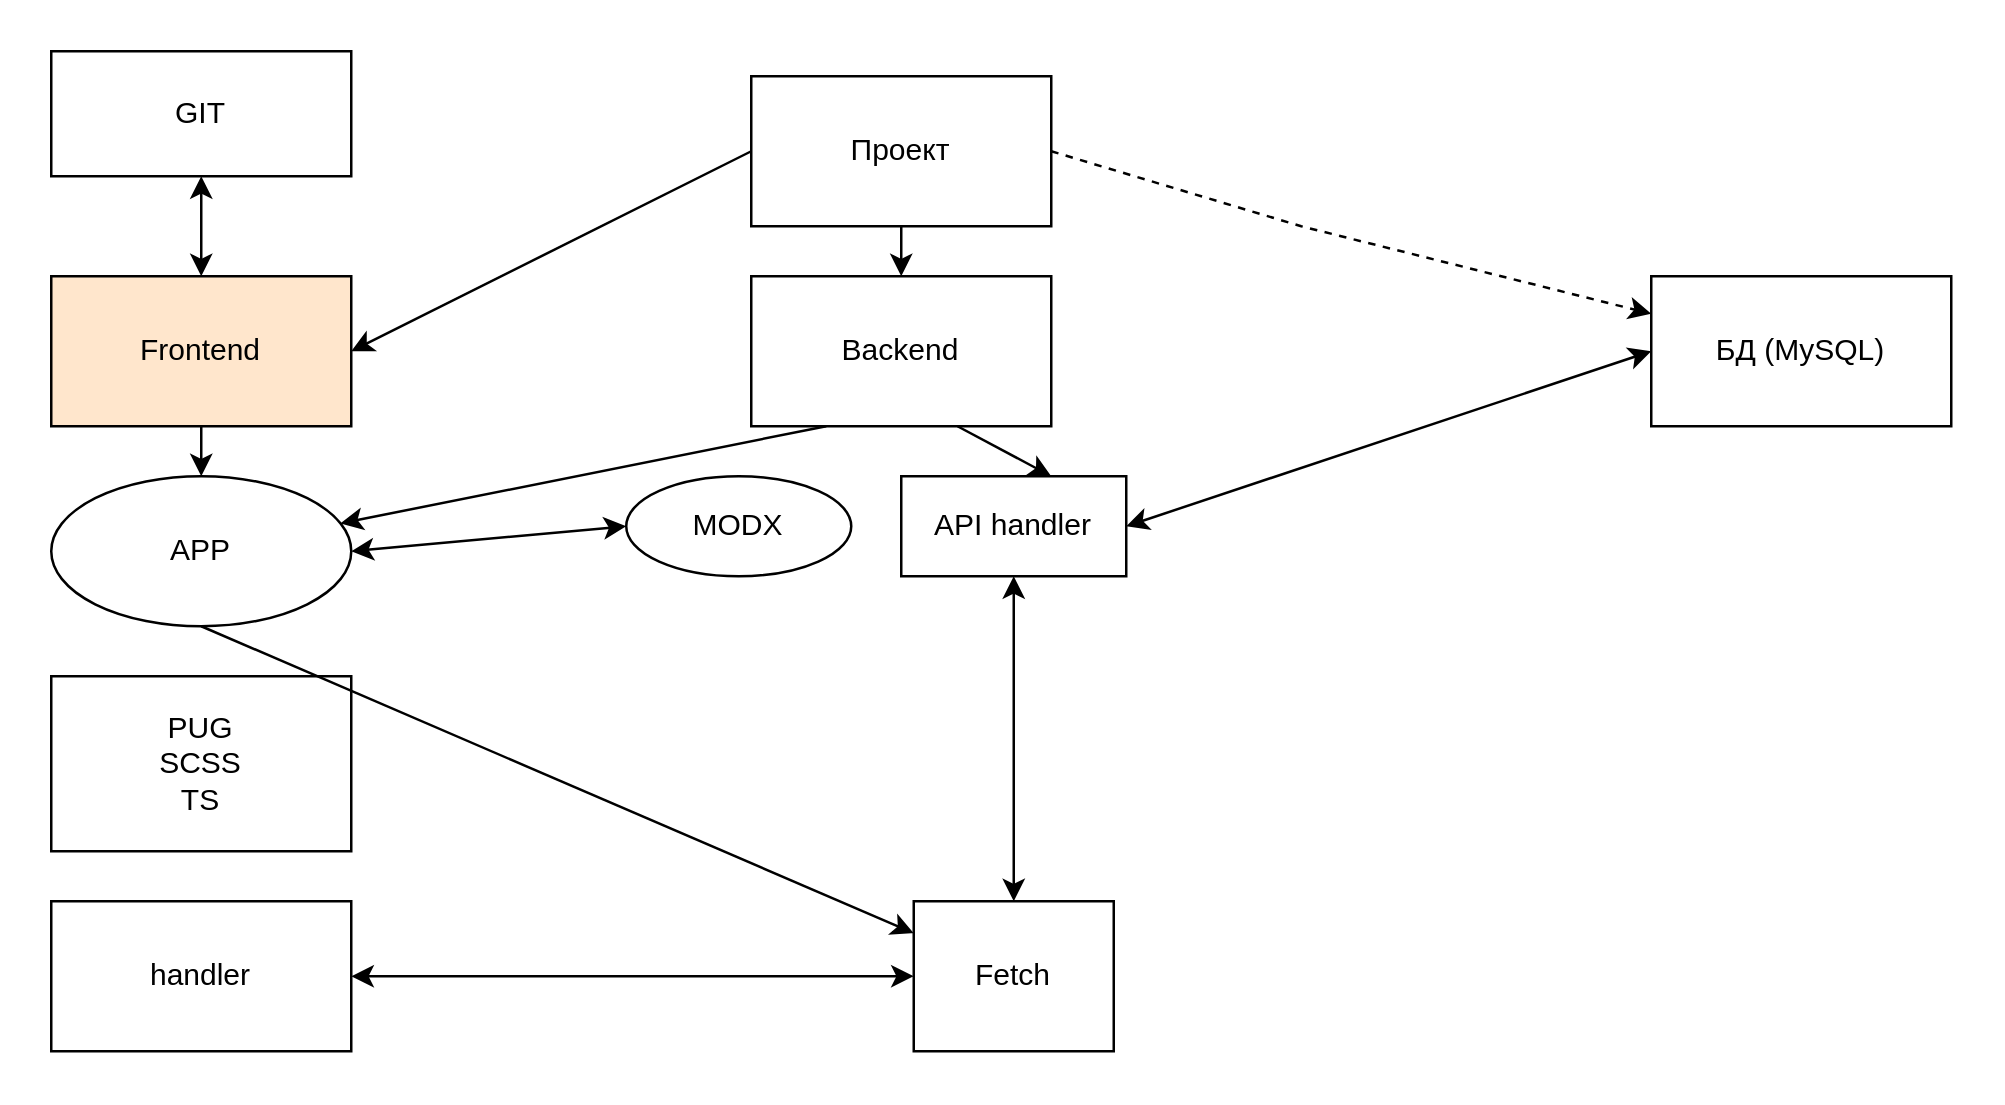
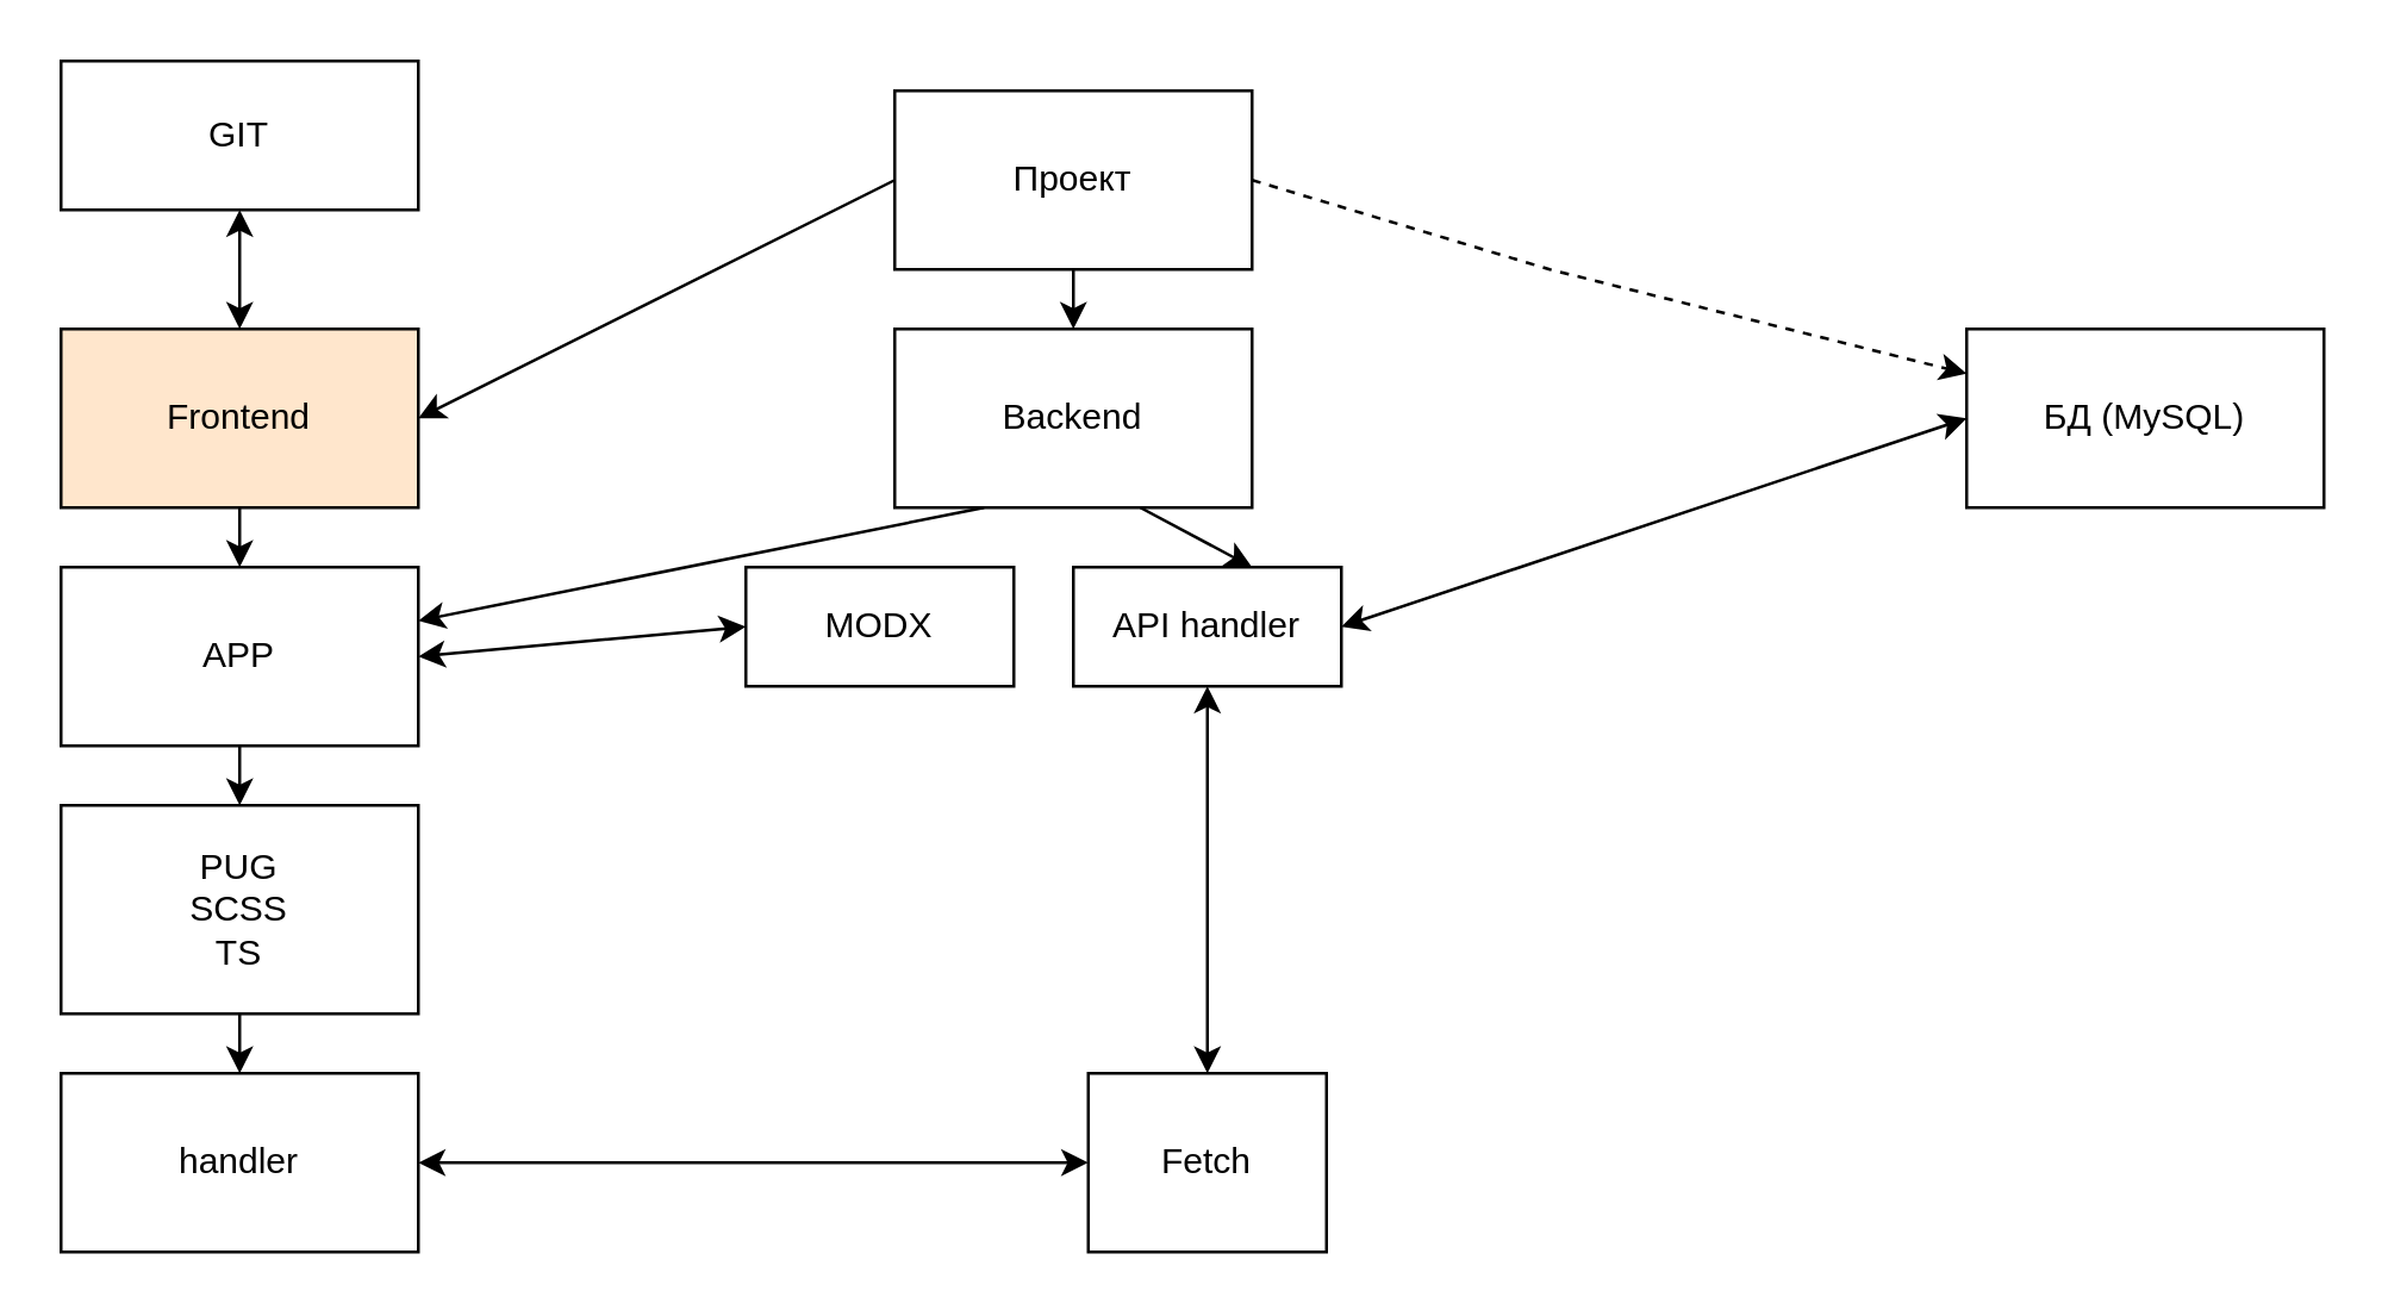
  <mxCell id="0" />
  <mxCell id="1" parent="0" />
  <mxCell id="2" value="Проект" style="rounded=0;whiteSpace=wrap;html=1;" vertex="1" parent="1"><mxGeometry x="300" y="30" width="120" height="60" as="geometry" /></mxCell>
  <mxCell id="3" value="Frontend" style="rounded=0;whiteSpace=wrap;html=1;fillColor=#ffe6cc;" vertex="1" parent="1"><mxGeometry x="20" y="110" width="120" height="60" as="geometry" /></mxCell>
  <mxCell id="4" value="БД (MySQL)" style="rounded=0;whiteSpace=wrap;html=1;" vertex="1" parent="1"><mxGeometry x="660" y="110" width="120" height="60" as="geometry" /></mxCell>
  <mxCell id="5" value="Backend" style="rounded=0;whiteSpace=wrap;html=1;" vertex="1" parent="1"><mxGeometry x="300" y="110" width="120" height="60" as="geometry" /></mxCell>
- <mxCell id="6" value="APP" style="ellipse;whiteSpace=wrap;html=1;" vertex="1" parent="1"><mxGeometry x="20" y="190" width="120" height="60" as="geometry" /></mxCell>
+ <mxCell id="6" value="APP" style="rounded=0;whiteSpace=wrap;html=1;" vertex="1" parent="1"><mxGeometry x="20" y="190" width="120" height="60" as="geometry" /></mxCell>
  <mxCell id="7" value="PUG&lt;br&gt;SCSS&lt;br&gt;TS" style="rounded=0;whiteSpace=wrap;html=1;" vertex="1" parent="1"><mxGeometry x="20" y="270" width="120" height="70" as="geometry" /></mxCell>
  <mxCell id="8" value="Fetch" style="rounded=0;whiteSpace=wrap;html=1;" vertex="1" parent="1"><mxGeometry x="365" y="360" width="80" height="60" as="geometry" /></mxCell>
  <mxCell id="9" style="edgeStyle=orthogonalEdgeStyle;rounded=0;orthogonalLoop=1;jettySize=auto;html=1;exitX=0.5;exitY=1;exitDx=0;exitDy=0;" edge="1" parent="1" source="7" target="7"><mxGeometry relative="1" as="geometry" /></mxCell>
- <mxCell id="10" value="MODX" style="ellipse;whiteSpace=wrap;html=1;" vertex="1" parent="1"><mxGeometry x="250" y="190" width="90" height="40" as="geometry" /></mxCell>
+ <mxCell id="10" value="MODX" style="rounded=0;whiteSpace=wrap;html=1;" vertex="1" parent="1"><mxGeometry x="250" y="190" width="90" height="40" as="geometry" /></mxCell>
  <mxCell id="11" value="API handler" style="rounded=0;whiteSpace=wrap;html=1;" vertex="1" parent="1"><mxGeometry x="360" y="190" width="90" height="40" as="geometry" /></mxCell>
  <mxCell id="12" value="" style="endArrow=classic;startArrow=classic;html=1;rounded=0;exitX=0.5;exitY=0;exitDx=0;exitDy=0;entryX=0.5;entryY=1;entryDx=0;entryDy=0;" edge="1" parent="1" source="8" target="11"><mxGeometry width="50" height="50" relative="1" as="geometry"><mxPoint x="220" y="310" as="sourcePoint" /><mxPoint x="270" y="260" as="targetPoint" /></mxGeometry></mxCell>
  <mxCell id="13" value="" style="endArrow=classic;startArrow=classic;html=1;rounded=0;exitX=1;exitY=0.5;exitDx=0;exitDy=0;entryX=0;entryY=0.5;entryDx=0;entryDy=0;" edge="1" parent="1" source="11" target="4"><mxGeometry width="50" height="50" relative="1" as="geometry"><mxPoint x="540" y="230" as="sourcePoint" /><mxPoint x="590" y="180" as="targetPoint" /></mxGeometry></mxCell>
  <mxCell id="14" value="" style="endArrow=classic;html=1;rounded=0;exitX=0;exitY=0.5;exitDx=0;exitDy=0;entryX=1;entryY=0.5;entryDx=0;entryDy=0;" edge="1" parent="1" source="2" target="3"><mxGeometry width="50" height="50" relative="1" as="geometry"><mxPoint x="200" y="60" as="sourcePoint" /><mxPoint x="250" y="10" as="targetPoint" /></mxGeometry></mxCell>
  <mxCell id="15" value="" style="endArrow=classic;html=1;rounded=0;exitX=0;exitY=0.5;exitDx=0;exitDy=0;" edge="1" parent="1" target="5"><mxGeometry width="50" height="50" relative="1" as="geometry"><mxPoint x="360" y="90" as="sourcePoint" /><mxPoint x="200" y="170" as="targetPoint" /></mxGeometry></mxCell>
  <mxCell id="16" value="" style="endArrow=classic;html=1;rounded=0;exitX=1;exitY=0.5;exitDx=0;exitDy=0;entryX=0;entryY=0.25;entryDx=0;entryDy=0;dashed=1;" edge="1" parent="1" source="2" target="4"><mxGeometry width="50" height="50" relative="1" as="geometry"><mxPoint x="370" y="100" as="sourcePoint" /><mxPoint x="370" y="120" as="targetPoint" /><Array as="points"><mxPoint x="520" y="90" /></Array></mxGeometry></mxCell>
  <mxCell id="17" value="" style="endArrow=classic;startArrow=classic;html=1;rounded=0;exitX=1;exitY=0.5;exitDx=0;exitDy=0;entryX=0;entryY=0.5;entryDx=0;entryDy=0;" edge="1" parent="1" source="6" target="10"><mxGeometry width="50" height="50" relative="1" as="geometry"><mxPoint x="170" y="260" as="sourcePoint" /><mxPoint x="220" y="210" as="targetPoint" /></mxGeometry></mxCell>
- <mxCell id="18" value="" style="endArrow=classic;html=1;rounded=0;exitX=0.5;exitY=1;exitDx=0;exitDy=0;" edge="1" parent="1" source="6" target="8"><mxGeometry width="50" height="50" relative="1" as="geometry"><mxPoint x="60" y="300" as="sourcePoint" /><mxPoint x="110" y="250" as="targetPoint" /></mxGeometry></mxCell>
+ <mxCell id="18" value="" style="endArrow=classic;html=1;rounded=0;exitX=0.5;exitY=1;exitDx=0;exitDy=0;entryX=0.5;entryY=0;entryDx=0;entryDy=0;" edge="1" parent="1" source="6" target="7"><mxGeometry width="50" height="50" relative="1" as="geometry"><mxPoint x="60" y="300" as="sourcePoint" /><mxPoint x="110" y="250" as="targetPoint" /></mxGeometry></mxCell>
  <mxCell id="19" style="edgeStyle=orthogonalEdgeStyle;rounded=0;orthogonalLoop=1;jettySize=auto;html=1;" edge="1" parent="1"><mxGeometry relative="1" as="geometry"><mxPoint x="80" y="340" as="targetPoint" /><mxPoint x="80" y="340" as="sourcePoint" /></mxGeometry></mxCell>
  <mxCell id="20" value="handler" style="rounded=0;whiteSpace=wrap;html=1;" vertex="1" parent="1"><mxGeometry x="20" y="360" width="120" height="60" as="geometry" /></mxCell>
+ <mxCell id="21" value="" style="endArrow=classic;html=1;rounded=0;entryX=0.5;entryY=0;entryDx=0;entryDy=0;exitX=0.5;exitY=1;exitDx=0;exitDy=0;" edge="1" parent="1" source="7" target="20"><mxGeometry width="50" height="50" relative="1" as="geometry"><mxPoint x="200" y="400" as="sourcePoint" /><mxPoint x="250" y="350" as="targetPoint" /></mxGeometry></mxCell>
  <mxCell id="22" value="" style="endArrow=classic;html=1;rounded=0;exitX=0.25;exitY=1;exitDx=0;exitDy=0;" edge="1" parent="1" source="5" target="6"><mxGeometry width="50" height="50" relative="1" as="geometry"><mxPoint x="350" y="210" as="sourcePoint" /><mxPoint x="400" y="160" as="targetPoint" /></mxGeometry></mxCell>
  <mxCell id="23" value="" style="endArrow=classic;html=1;rounded=0;exitX=0.75;exitY=1;exitDx=0;exitDy=0;entryX=0.75;entryY=0;entryDx=0;entryDy=0;" edge="1" parent="1"><mxGeometry width="50" height="50" relative="1" as="geometry"><mxPoint x="382.5" y="170" as="sourcePoint" /><mxPoint x="420" y="190" as="targetPoint" /></mxGeometry></mxCell>
  <mxCell id="24" value="" style="endArrow=classic;startArrow=classic;html=1;rounded=0;exitX=1;exitY=0.5;exitDx=0;exitDy=0;entryX=0;entryY=0.5;entryDx=0;entryDy=0;" edge="1" parent="1" source="20" target="8"><mxGeometry width="50" height="50" relative="1" as="geometry"><mxPoint x="260" y="390" as="sourcePoint" /><mxPoint x="310" y="340" as="targetPoint" /></mxGeometry></mxCell>
  <mxCell id="25" value="" style="endArrow=classic;html=1;rounded=0;exitX=0.5;exitY=1;exitDx=0;exitDy=0;entryX=0.5;entryY=0;entryDx=0;entryDy=0;" edge="1" parent="1" source="3" target="6"><mxGeometry width="50" height="50" relative="1" as="geometry"><mxPoint x="70" y="210" as="sourcePoint" /><mxPoint x="120" y="160" as="targetPoint" /></mxGeometry></mxCell>
  <mxCell id="26" value="GIT" style="rounded=0;whiteSpace=wrap;html=1;" vertex="1" parent="1"><mxGeometry x="20" y="20" width="120" height="50" as="geometry" /></mxCell>
  <mxCell id="27" value="" style="endArrow=classic;startArrow=classic;html=1;rounded=0;entryX=0.5;entryY=1;entryDx=0;entryDy=0;" edge="1" parent="1" target="26"><mxGeometry width="50" height="50" relative="1" as="geometry"><mxPoint x="80" y="110" as="sourcePoint" /><mxPoint x="90" y="60" as="targetPoint" /></mxGeometry></mxCell>
